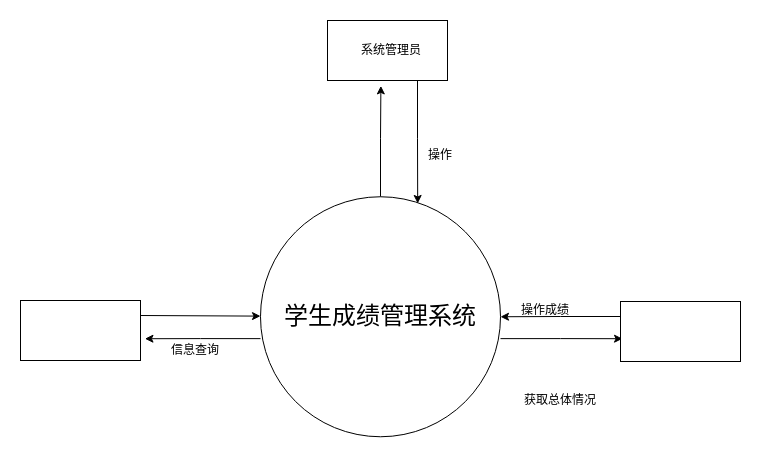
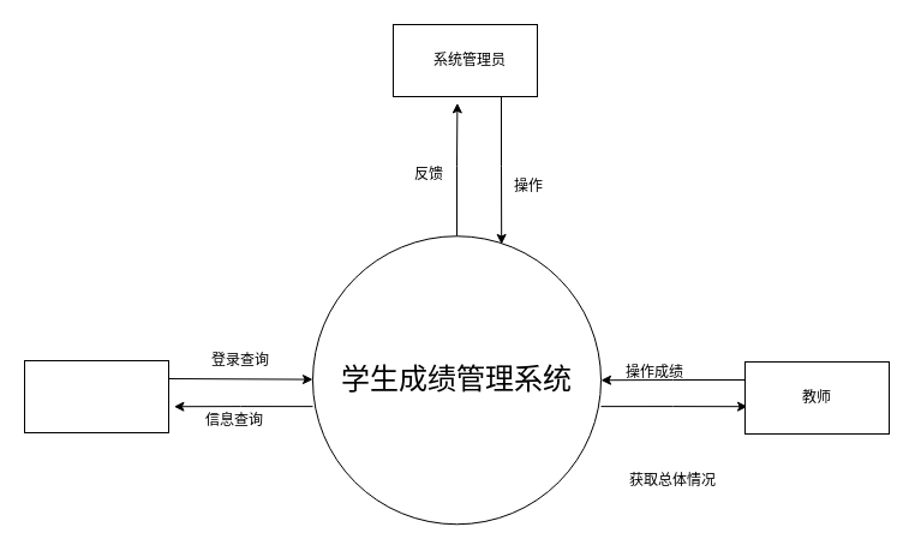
  <mxCell id="0" />
  <mxCell id="1" parent="0" />
  <mxCell id="2" style="edgeStyle=orthogonalEdgeStyle;rounded=0;orthogonalLoop=1;jettySize=auto;html=1;exitX=0.5;exitY=0;exitDx=0;exitDy=0;entryX=0.445;entryY=1.09;entryDx=0;entryDy=0;entryPerimeter=0;" edge="1" parent="1" source="3" target="12"><mxGeometry relative="1" as="geometry" /></mxCell>
  <mxCell id="3" value="" style="ellipse;whiteSpace=wrap;html=1;aspect=fixed;" vertex="1" parent="1"><mxGeometry x="260" y="196.25" width="240" height="240" as="geometry" /></mxCell>
  <mxCell id="4" style="edgeStyle=orthogonalEdgeStyle;rounded=0;orthogonalLoop=1;jettySize=auto;html=1;exitX=0;exitY=0.75;exitDx=0;exitDy=0;entryX=1.037;entryY=0.637;entryDx=0;entryDy=0;entryPerimeter=0;" edge="1" parent="1" source="6" target="7"><mxGeometry relative="1" as="geometry" /></mxCell>
  <mxCell id="5" style="edgeStyle=orthogonalEdgeStyle;rounded=0;orthogonalLoop=1;jettySize=auto;html=1;exitX=1;exitY=0.75;exitDx=0;exitDy=0;entryX=0.017;entryY=0.62;entryDx=0;entryDy=0;entryPerimeter=0;" edge="1" parent="1" source="6" target="9"><mxGeometry relative="1" as="geometry" /></mxCell>
  <mxCell id="6" value="&lt;font style=&quot;font-size: 24px;&quot;&gt;学生成绩管理系统&lt;/font&gt;" style="text;html=1;strokeColor=none;fillColor=none;align=center;verticalAlign=middle;whiteSpace=wrap;rounded=0;" vertex="1" parent="1"><mxGeometry x="260" y="272.5" width="240" height="87.5" as="geometry" /></mxCell>
  <mxCell id="7" value="" style="rounded=0;whiteSpace=wrap;html=1;" vertex="1" parent="1"><mxGeometry x="20" y="300" width="120" height="60" as="geometry" /></mxCell>
  <mxCell id="8" style="edgeStyle=orthogonalEdgeStyle;rounded=0;orthogonalLoop=1;jettySize=auto;html=1;exitX=0;exitY=0.25;exitDx=0;exitDy=0;entryX=1;entryY=0.5;entryDx=0;entryDy=0;" edge="1" parent="1" source="9" target="6"><mxGeometry relative="1" as="geometry" /></mxCell>
  <mxCell id="9" value="" style="rounded=0;whiteSpace=wrap;html=1;" vertex="1" parent="1"><mxGeometry x="620" y="301" width="120" height="60" as="geometry" /></mxCell>
+ <mxCell id="10" value="教师" style="text;html=1;strokeColor=none;fillColor=none;align=center;verticalAlign=middle;whiteSpace=wrap;rounded=0;" vertex="1" parent="1"><mxGeometry x="650" y="316" width="60" height="30" as="geometry" /></mxCell>
  <mxCell id="11" style="edgeStyle=orthogonalEdgeStyle;rounded=0;orthogonalLoop=1;jettySize=auto;html=1;exitX=0.75;exitY=1;exitDx=0;exitDy=0;entryX=0.655;entryY=0.028;entryDx=0;entryDy=0;entryPerimeter=0;" edge="1" parent="1" source="12" target="3"><mxGeometry relative="1" as="geometry" /></mxCell>
  <mxCell id="12" value="" style="rounded=0;whiteSpace=wrap;html=1;" vertex="1" parent="1"><mxGeometry x="327" y="20" width="120" height="60" as="geometry" /></mxCell>
  <mxCell id="13" value="系统管理员" style="text;html=1;strokeColor=none;fillColor=none;align=center;verticalAlign=middle;whiteSpace=wrap;rounded=0;" vertex="1" parent="1"><mxGeometry x="323" y="42.5" width="136" height="15" as="geometry" /></mxCell>
  <mxCell id="14" value="" style="endArrow=classic;html=1;rounded=0;exitX=1;exitY=0.25;exitDx=0;exitDy=0;" edge="1" parent="1" source="7" target="6"><mxGeometry width="50" height="50" relative="1" as="geometry"><mxPoint x="370" y="340" as="sourcePoint" /><mxPoint x="420" y="290" as="targetPoint" /></mxGeometry></mxCell>
+ <mxCell id="15" value="登录查询" style="text;html=1;strokeColor=none;fillColor=none;align=center;verticalAlign=middle;whiteSpace=wrap;rounded=0;" vertex="1" parent="1"><mxGeometry x="170" y="285" width="60" height="30" as="geometry" /></mxCell>
  <mxCell id="16" value="信息查询" style="text;html=1;strokeColor=none;fillColor=none;align=center;verticalAlign=middle;whiteSpace=wrap;rounded=0;" vertex="1" parent="1"><mxGeometry x="165" y="335" width="60" height="30" as="geometry" /></mxCell>
  <mxCell id="17" value="操作成绩" style="text;html=1;strokeColor=none;fillColor=none;align=center;verticalAlign=middle;whiteSpace=wrap;rounded=0;" vertex="1" parent="1"><mxGeometry x="515" y="295" width="60" height="30" as="geometry" /></mxCell>
  <mxCell id="18" value="获取总体情况" style="text;html=1;strokeColor=none;fillColor=none;align=center;verticalAlign=middle;whiteSpace=wrap;rounded=0;" vertex="1" parent="1"><mxGeometry x="520" y="385" width="80" height="30" as="geometry" /></mxCell>
  <mxCell id="19" value="操作" style="text;html=1;strokeColor=none;fillColor=none;align=center;verticalAlign=middle;whiteSpace=wrap;rounded=0;" vertex="1" parent="1"><mxGeometry x="410" y="140" width="60" height="30" as="geometry" /></mxCell>
+ <mxCell id="20" value="反馈" style="text;html=1;strokeColor=none;fillColor=none;align=center;verticalAlign=middle;whiteSpace=wrap;rounded=0;" vertex="1" parent="1"><mxGeometry x="327" y="130" width="60" height="30" as="geometry" /></mxCell>
